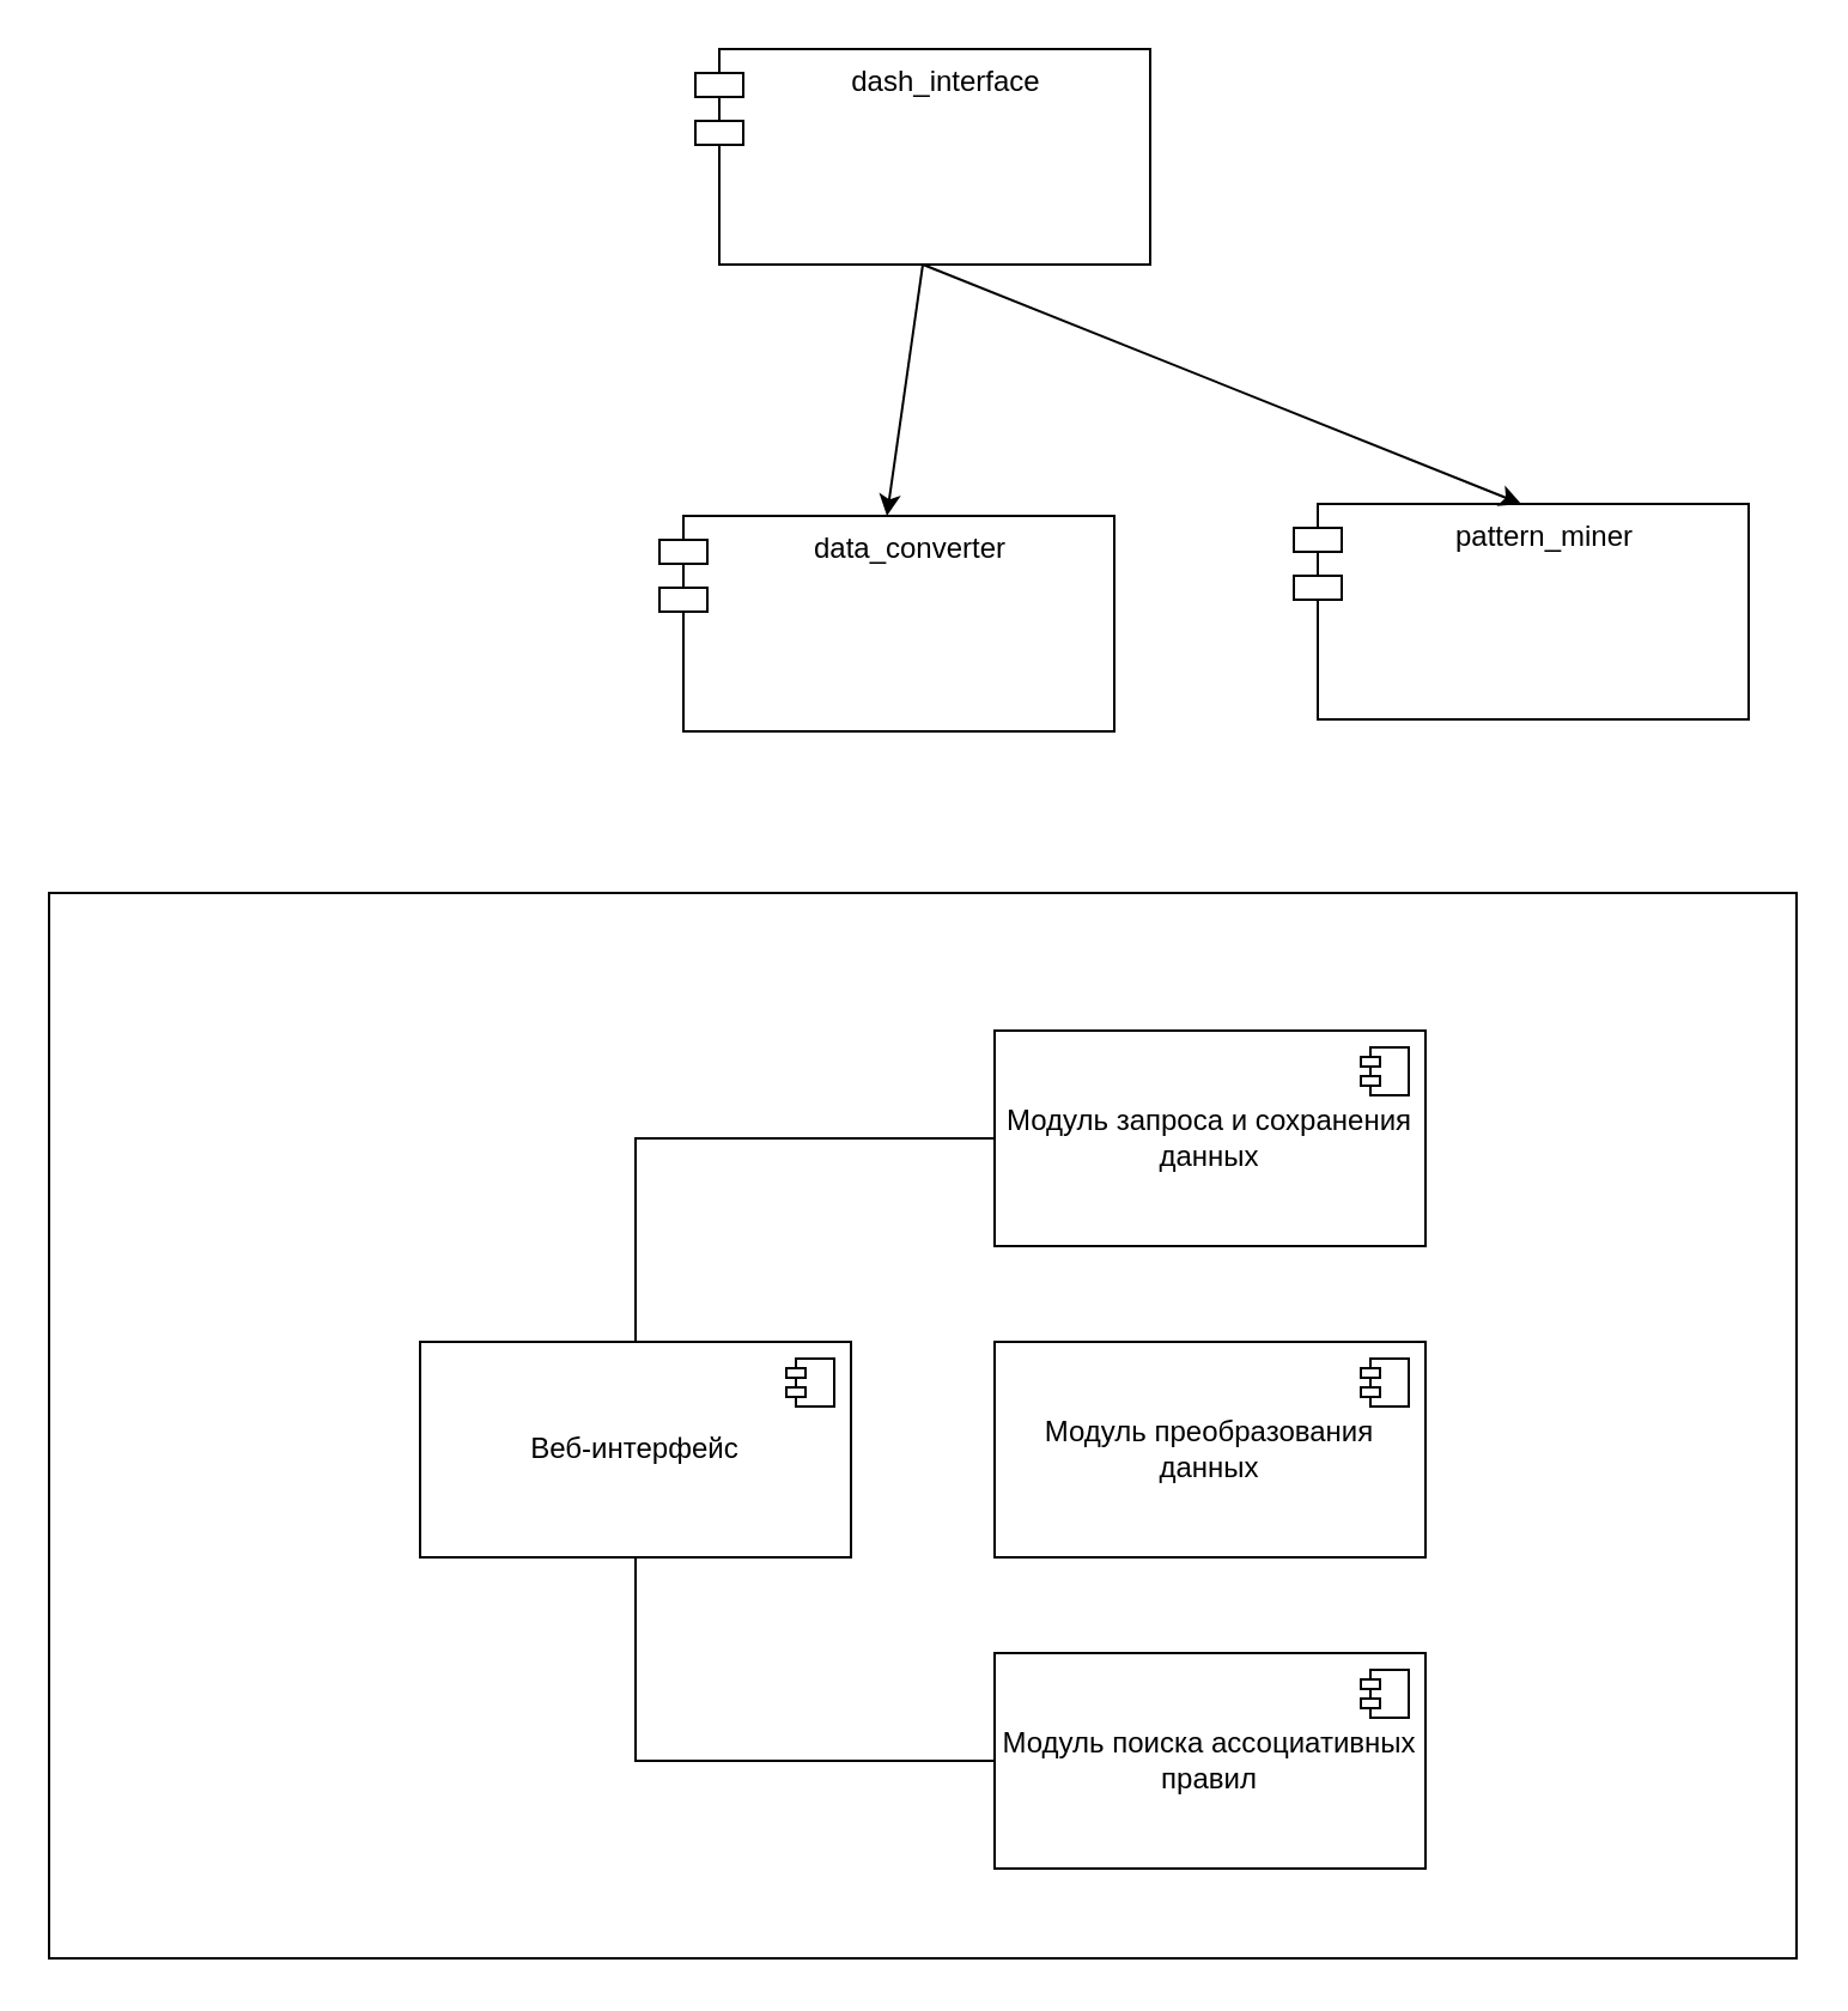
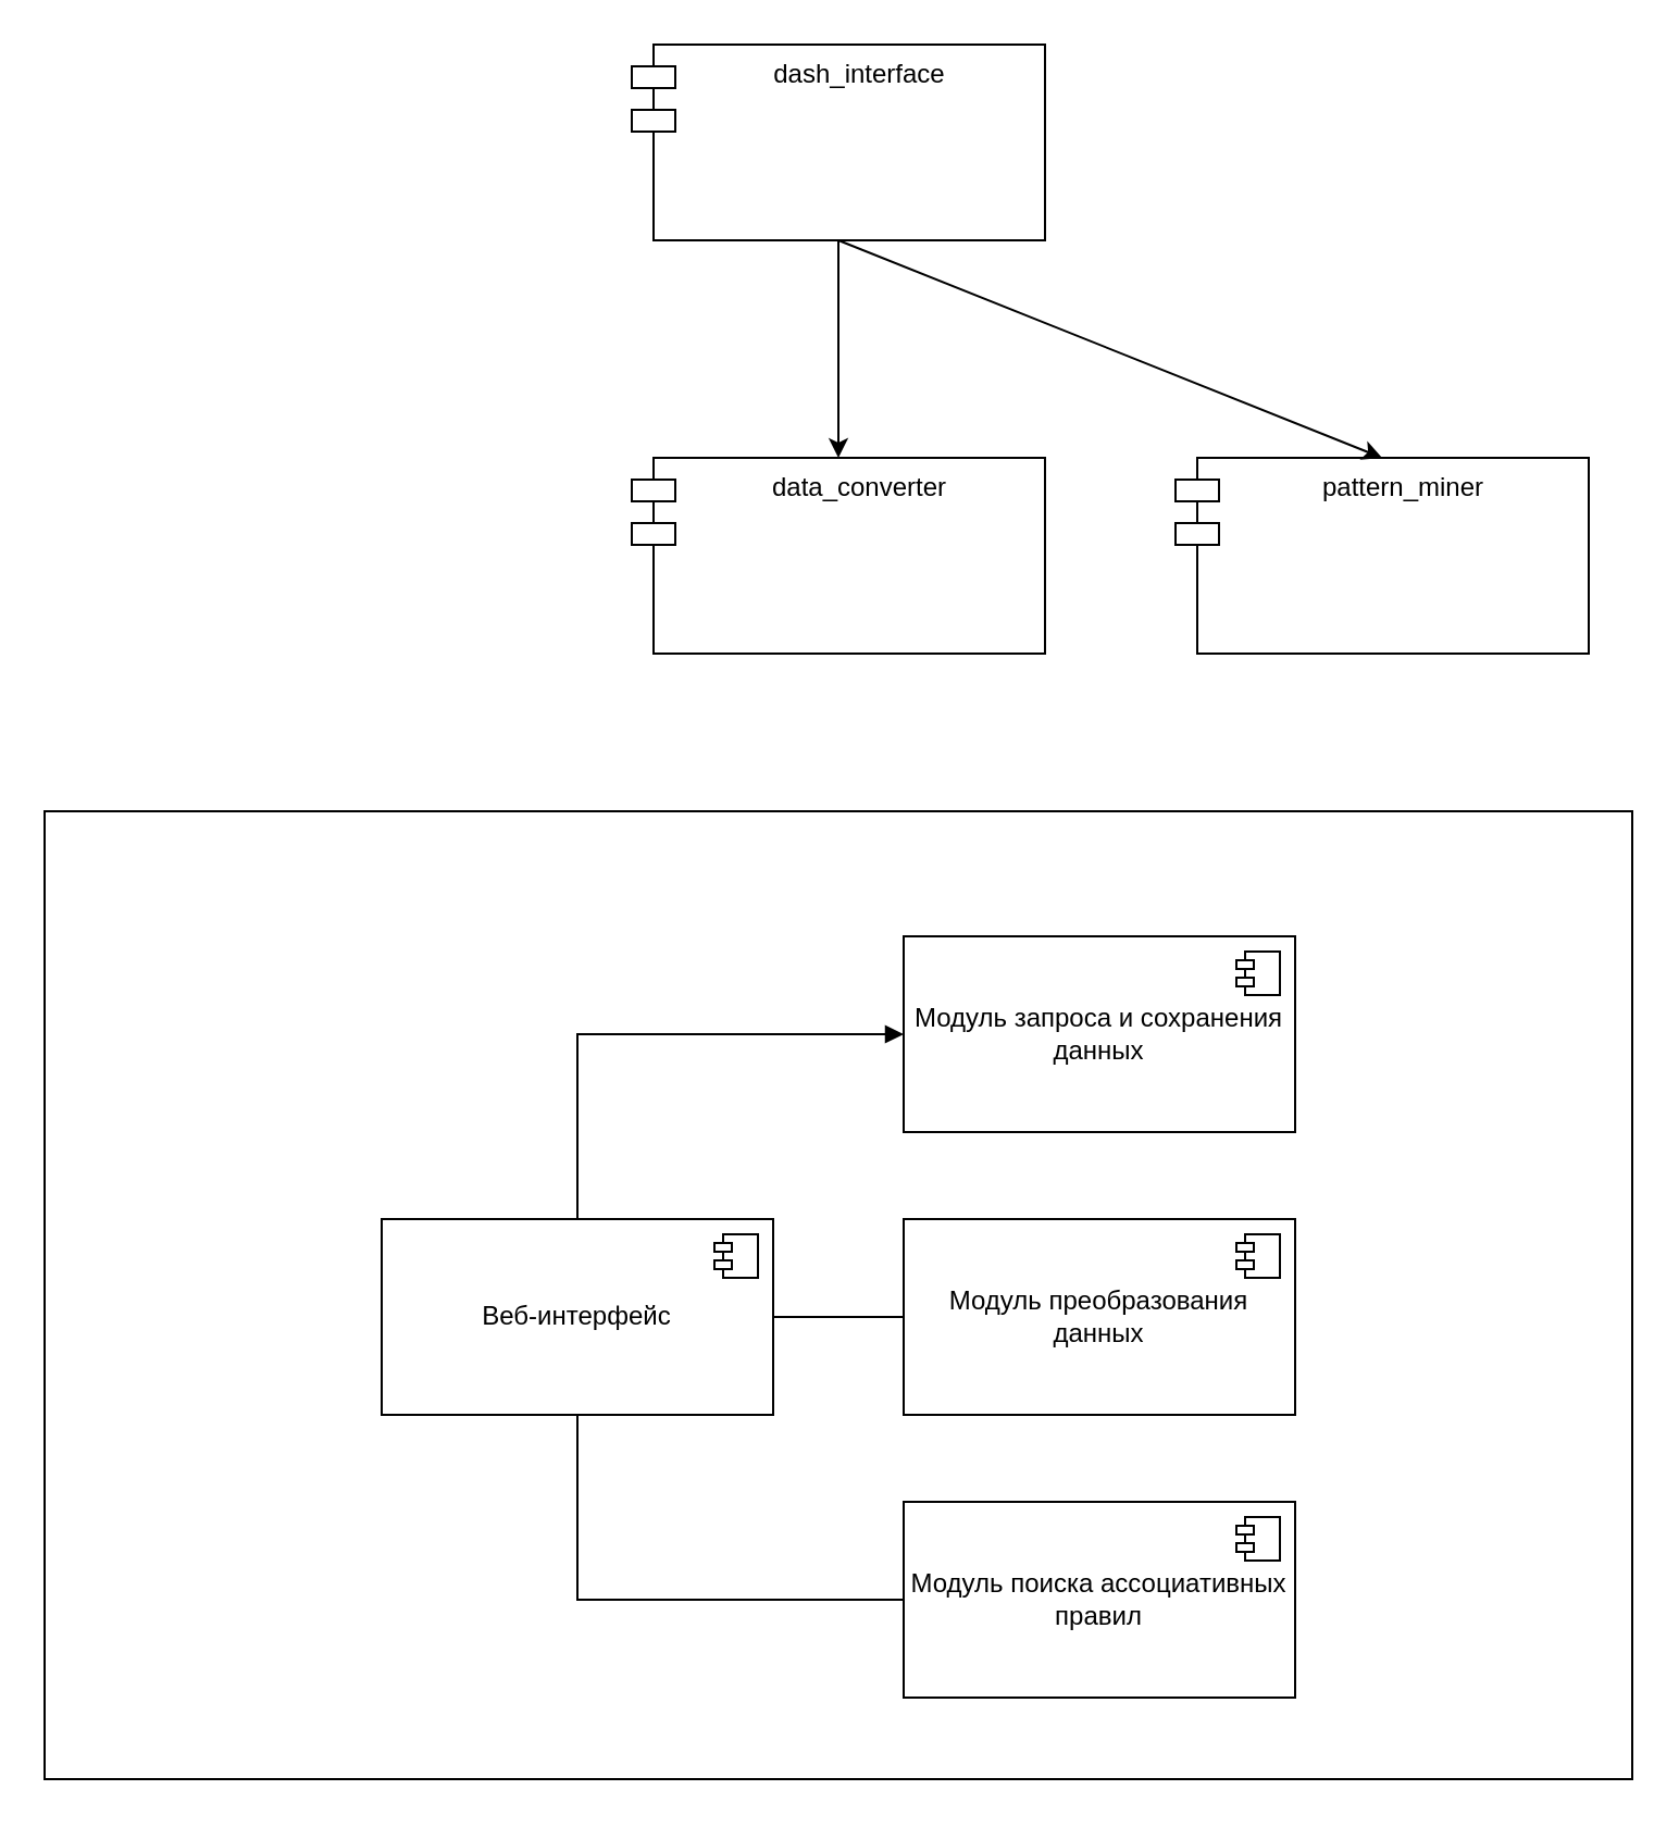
  <mxCell id="0" />
  <mxCell id="1" parent="0" />
  <mxCell id="2" value="dash_interface" style="shape=module;align=left;spacingLeft=20;align=center;verticalAlign=top;whiteSpace=wrap;html=1;" vertex="1" parent="1"><mxGeometry x="290" y="20" width="190" height="90" as="geometry" /></mxCell>
  <mxCell id="3" value="pattern_miner" style="shape=module;align=left;spacingLeft=20;align=center;verticalAlign=top;whiteSpace=wrap;html=1;" vertex="1" parent="1"><mxGeometry x="540" y="210" width="190" height="90" as="geometry" /></mxCell>
- <mxCell id="4" value="data_converter" style="shape=module;align=left;spacingLeft=20;align=center;verticalAlign=top;whiteSpace=wrap;html=1;" vertex="1" parent="1"><mxGeometry x="275" y="215" width="190" height="90" as="geometry" /></mxCell>
+ <mxCell id="4" value="data_converter" style="shape=module;align=left;spacingLeft=20;align=center;verticalAlign=top;whiteSpace=wrap;html=1;" vertex="1" parent="1"><mxGeometry x="290" y="210" width="190" height="90" as="geometry" /></mxCell>
  <mxCell id="5" value="" style="endArrow=classic;html=1;rounded=0;exitX=0.5;exitY=1;exitDx=0;exitDy=0;entryX=0.5;entryY=0;entryDx=0;entryDy=0;" edge="1" parent="1" source="2" target="4"><mxGeometry width="50" height="50" relative="1" as="geometry"><mxPoint x="395" y="120" as="sourcePoint" /><mxPoint x="175" y="220" as="targetPoint" /></mxGeometry></mxCell>
  <mxCell id="6" value="" style="rounded=0;whiteSpace=wrap;html=1;" vertex="1" parent="1"><mxGeometry y="372.5" width="730" height="445" as="geometry" x="20" /></mxCell>
  <mxCell id="7" value="" style="endArrow=classic;html=1;rounded=0;exitX=0.5;exitY=1;exitDx=0;exitDy=0;entryX=0.5;entryY=0;entryDx=0;entryDy=0;" edge="1" parent="1" source="2" target="3"><mxGeometry width="50" height="50" relative="1" as="geometry"><mxPoint x="395" y="120" as="sourcePoint" /><mxPoint x="175" y="220" as="targetPoint" /></mxGeometry></mxCell>
  <mxCell id="8" value="Веб-интерфейс" style="html=1;dropTarget=0;whiteSpace=wrap;" vertex="1" parent="1"><mxGeometry x="175" y="560" width="180" height="90" as="geometry" /></mxCell>
  <mxCell id="9" value="" style="shape=module;jettyWidth=8;jettyHeight=4;" vertex="1" parent="8"><mxGeometry x="1" width="20" height="20" relative="1" as="geometry"><mxPoint x="-27" y="7" as="offset" /></mxGeometry></mxCell>
  <mxCell id="10" value="Модуль запроса и сохранения данных" style="html=1;dropTarget=0;whiteSpace=wrap;" vertex="1" parent="1"><mxGeometry x="415" y="430" width="180" height="90" as="geometry" /></mxCell>
  <mxCell id="11" value="" style="shape=module;jettyWidth=8;jettyHeight=4;" vertex="1" parent="10"><mxGeometry x="1" width="20" height="20" relative="1" as="geometry"><mxPoint x="-27" y="7" as="offset" /></mxGeometry></mxCell>
  <mxCell id="12" value="Модуль преобразования данных" style="html=1;dropTarget=0;whiteSpace=wrap;" vertex="1" parent="1"><mxGeometry x="415" y="560" width="180" height="90" as="geometry" /></mxCell>
  <mxCell id="13" value="" style="shape=module;jettyWidth=8;jettyHeight=4;" vertex="1" parent="12"><mxGeometry x="1" width="20" height="20" relative="1" as="geometry"><mxPoint x="-27" y="7" as="offset" /></mxGeometry></mxCell>
  <mxCell id="14" value="Модуль поиска ассоциативных правил" style="html=1;dropTarget=0;whiteSpace=wrap;" vertex="1" parent="1"><mxGeometry x="415" y="690" width="180" height="90" as="geometry" /></mxCell>
  <mxCell id="15" value="" style="shape=module;jettyWidth=8;jettyHeight=4;" vertex="1" parent="14"><mxGeometry x="1" width="20" height="20" relative="1" as="geometry"><mxPoint x="-27" y="7" as="offset" /></mxGeometry></mxCell>
- <mxCell id="17" value="" style="endArrow=none;html=1;rounded=0;exitX=0.5;exitY=0;exitDx=0;exitDy=0;entryX=0;entryY=0.5;entryDx=0;entryDy=0;" edge="1" parent="1" source="8" target="10"><mxGeometry width="50" height="50" relative="1" as="geometry"><mxPoint x="365" y="615" as="sourcePoint" /><mxPoint x="425" y="615" as="targetPoint" /><Array as="points"><mxPoint x="265" y="475" /></Array></mxGeometry></mxCell>
+ <mxCell id="16" value="" style="endArrow=none;html=1;rounded=0;entryX=0;entryY=0.5;entryDx=0;entryDy=0;exitX=1;exitY=0.5;exitDx=0;exitDy=0;" edge="1" parent="1" source="8" target="12"><mxGeometry width="50" height="50" relative="1" as="geometry"><mxPoint x="355" y="610" as="sourcePoint" /><mxPoint x="405" y="560" as="targetPoint" /></mxGeometry></mxCell>
+ <mxCell id="17" value="" style="endArrow=block;html=1;rounded=0;exitX=0.5;exitY=0;exitDx=0;exitDy=0;entryX=0;entryY=0.5;entryDx=0;entryDy=0;" edge="1" parent="1" source="8" target="10"><mxGeometry width="50" height="50" relative="1" as="geometry"><mxPoint x="365" y="615" as="sourcePoint" /><mxPoint x="425" y="615" as="targetPoint" /><Array as="points"><mxPoint x="265" y="475" /></Array></mxGeometry></mxCell>
  <mxCell id="18" value="" style="endArrow=none;html=1;rounded=0;entryX=0;entryY=0.5;entryDx=0;entryDy=0;exitX=0.5;exitY=1;exitDx=0;exitDy=0;" edge="1" parent="1" source="8" target="14"><mxGeometry width="50" height="50" relative="1" as="geometry"><mxPoint x="315" y="730" as="sourcePoint" /><mxPoint x="365" y="680" as="targetPoint" /><Array as="points"><mxPoint x="265" y="735" /></Array></mxGeometry></mxCell>
